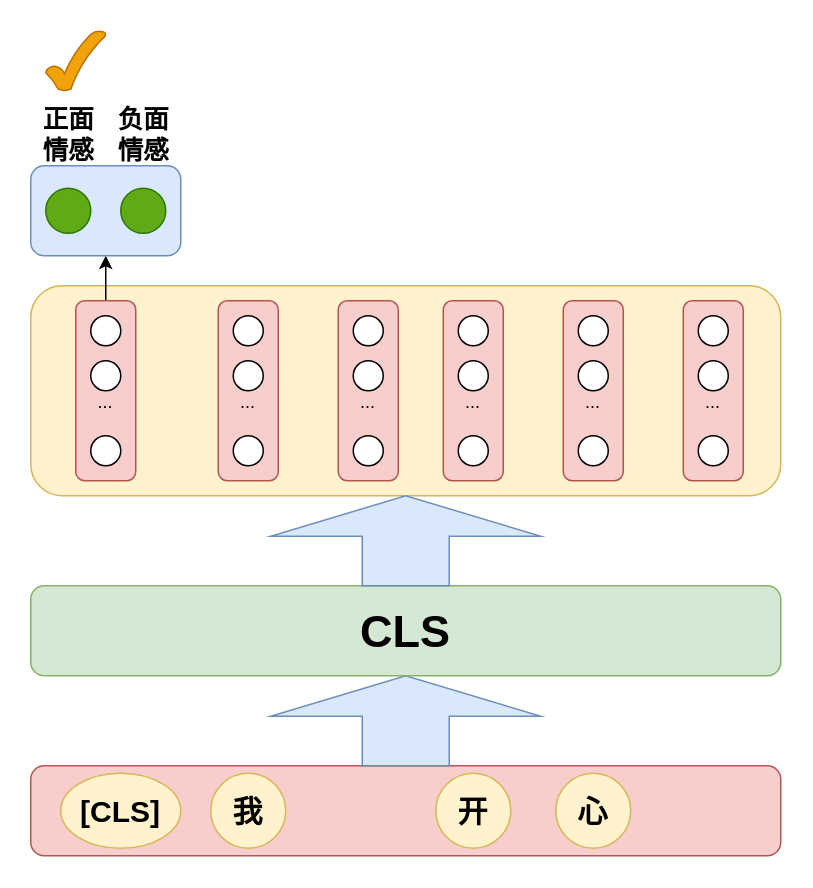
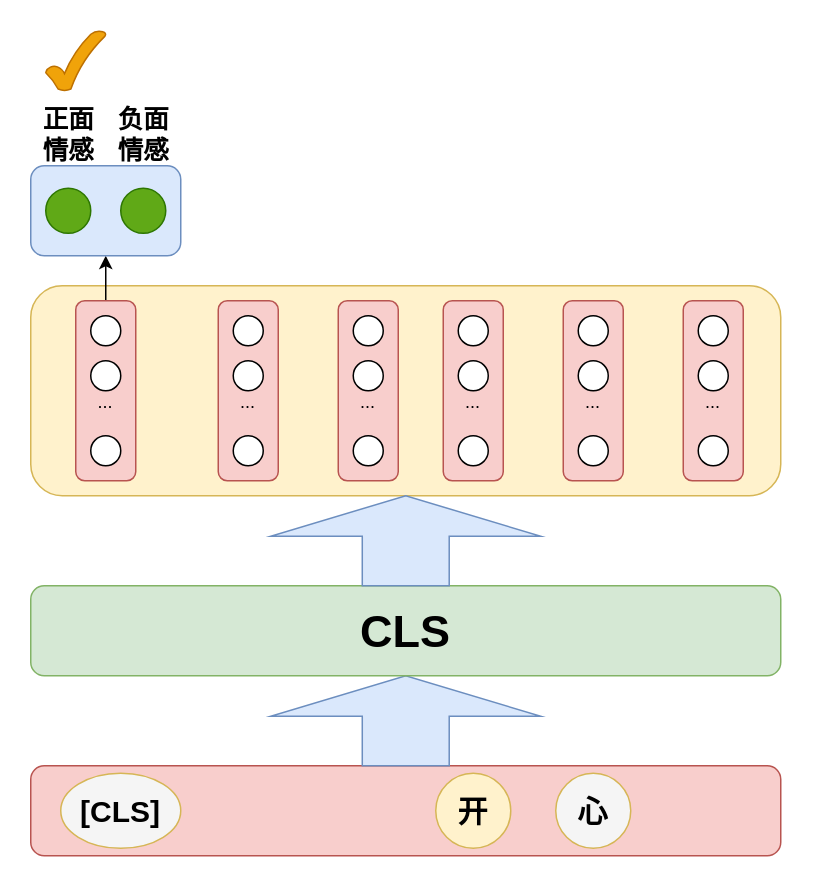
  <mxCell id="0" />
  <mxCell id="1" parent="0" />
  <mxCell id="2" value="" style="rounded=1;whiteSpace=wrap;html=1;fillColor=#f8cecc;strokeColor=#b85450;" vertex="1" parent="1"><mxGeometry x="20" y="510" width="500" height="60" as="geometry" /></mxCell>
- <mxCell id="3" value="&lt;font style=&quot;font-size: 20px&quot;&gt;&lt;b&gt;我&lt;/b&gt;&lt;/font&gt;" style="ellipse;whiteSpace=wrap;html=1;aspect=fixed;fillColor=#fff2cc;strokeColor=#d6b656;" vertex="1" parent="1"><mxGeometry x="140" y="515" width="50" height="50" as="geometry" /></mxCell>
  <mxCell id="4" value="&lt;font style=&quot;font-size: 20px&quot;&gt;&lt;b&gt;开&lt;/b&gt;&lt;/font&gt;" style="ellipse;whiteSpace=wrap;html=1;aspect=fixed;fillColor=#fff2cc;strokeColor=#d6b656;" vertex="1" parent="1"><mxGeometry x="290" y="515" width="50" height="50" as="geometry" /></mxCell>
- <mxCell id="5" value="&lt;font style=&quot;font-size: 20px&quot;&gt;&lt;b&gt;心&lt;/b&gt;&lt;/font&gt;" style="ellipse;whiteSpace=wrap;html=1;aspect=fixed;fillColor=#fff2cc;strokeColor=#d6b656;" vertex="1" parent="1"><mxGeometry x="370" y="515" width="50" height="50" as="geometry" /></mxCell>
- <mxCell id="6" value="&lt;font style=&quot;font-size: 20px&quot;&gt;&lt;b&gt;[CLS]&lt;/b&gt;&lt;/font&gt;" style="ellipse;whiteSpace=wrap;html=1;fillColor=#fff2cc;strokeColor=#d6b656;" vertex="1" parent="1"><mxGeometry x="40" y="515" width="80" height="50" as="geometry" /></mxCell>
+ <mxCell id="5" value="&lt;font style=&quot;font-size: 20px&quot;&gt;&lt;b&gt;心&lt;/b&gt;&lt;/font&gt;" style="ellipse;whiteSpace=wrap;html=1;aspect=fixed;fillColor=#f5f5f5;strokeColor=#d6b656;" vertex="1" parent="1"><mxGeometry x="370" y="515" width="50" height="50" as="geometry" /></mxCell>
+ <mxCell id="6" value="&lt;font style=&quot;font-size: 20px&quot;&gt;&lt;b&gt;[CLS]&lt;/b&gt;&lt;/font&gt;" style="ellipse;whiteSpace=wrap;html=1;fillColor=#f5f5f5;strokeColor=#d6b656;" vertex="1" parent="1"><mxGeometry x="40" y="515" width="80" height="50" as="geometry" /></mxCell>
  <mxCell id="7" value="" style="shape=singleArrow;direction=north;whiteSpace=wrap;html=1;arrowWidth=0.322;arrowSize=0.45;fillColor=#dae8fc;strokeColor=#6c8ebf;" vertex="1" parent="1"><mxGeometry x="180" y="450" width="180" height="60" as="geometry" /></mxCell>
  <mxCell id="8" value="&lt;font style=&quot;font-size: 30px&quot;&gt;&lt;b&gt;CLS&lt;/b&gt;&lt;/font&gt;" style="rounded=1;whiteSpace=wrap;html=1;fillColor=#d5e8d4;strokeColor=#82b366;" vertex="1" parent="1"><mxGeometry x="20" y="390" width="500" height="60" as="geometry" /></mxCell>
  <mxCell id="9" value="" style="rounded=1;whiteSpace=wrap;html=1;fillColor=#fff2cc;strokeColor=#d6b656;" vertex="1" parent="1"><mxGeometry x="20" y="190" width="500" height="140" as="geometry" /></mxCell>
  <mxCell id="10" value="" style="shape=singleArrow;direction=north;whiteSpace=wrap;html=1;arrowWidth=0.322;arrowSize=0.45;fillColor=#dae8fc;strokeColor=#6c8ebf;" vertex="1" parent="1"><mxGeometry x="180" y="330" width="180" height="60" as="geometry" /></mxCell>
  <mxCell id="11" style="edgeStyle=orthogonalEdgeStyle;rounded=0;orthogonalLoop=1;jettySize=auto;html=1;exitX=0.5;exitY=0;exitDx=0;exitDy=0;entryX=0.5;entryY=1;entryDx=0;entryDy=0;" edge="1" parent="1" source="12" target="36"><mxGeometry relative="1" as="geometry" /></mxCell>
  <mxCell id="12" value="&lt;br&gt;..." style="rounded=1;whiteSpace=wrap;html=1;fillColor=#f8cecc;strokeColor=#b85450;" vertex="1" parent="1"><mxGeometry x="50" y="200" width="40" height="120" as="geometry" /></mxCell>
  <mxCell id="13" value="" style="ellipse;whiteSpace=wrap;html=1;aspect=fixed;" vertex="1" parent="1"><mxGeometry x="60" y="210" width="20" height="20" as="geometry" /></mxCell>
  <mxCell id="14" value="" style="ellipse;whiteSpace=wrap;html=1;aspect=fixed;" vertex="1" parent="1"><mxGeometry x="60" y="240" width="20" height="20" as="geometry" /></mxCell>
  <mxCell id="15" value="" style="ellipse;whiteSpace=wrap;html=1;aspect=fixed;" vertex="1" parent="1"><mxGeometry x="60" y="290" width="20" height="20" as="geometry" /></mxCell>
  <mxCell id="16" value="&lt;br&gt;..." style="rounded=1;whiteSpace=wrap;html=1;fillColor=#f8cecc;strokeColor=#b85450;" vertex="1" parent="1"><mxGeometry x="145" y="200" width="40" height="120" as="geometry" /></mxCell>
  <mxCell id="17" value="" style="ellipse;whiteSpace=wrap;html=1;aspect=fixed;" vertex="1" parent="1"><mxGeometry x="155" y="210" width="20" height="20" as="geometry" /></mxCell>
  <mxCell id="18" value="" style="ellipse;whiteSpace=wrap;html=1;aspect=fixed;" vertex="1" parent="1"><mxGeometry x="155" y="240" width="20" height="20" as="geometry" /></mxCell>
  <mxCell id="19" value="" style="ellipse;whiteSpace=wrap;html=1;aspect=fixed;" vertex="1" parent="1"><mxGeometry x="155" y="290" width="20" height="20" as="geometry" /></mxCell>
  <mxCell id="20" value="&lt;br&gt;..." style="rounded=1;whiteSpace=wrap;html=1;fillColor=#f8cecc;strokeColor=#b85450;" vertex="1" parent="1"><mxGeometry x="225" y="200" width="40" height="120" as="geometry" /></mxCell>
  <mxCell id="21" value="" style="ellipse;whiteSpace=wrap;html=1;aspect=fixed;" vertex="1" parent="1"><mxGeometry x="235" y="210" width="20" height="20" as="geometry" /></mxCell>
  <mxCell id="22" value="" style="ellipse;whiteSpace=wrap;html=1;aspect=fixed;" vertex="1" parent="1"><mxGeometry x="235" y="240" width="20" height="20" as="geometry" /></mxCell>
  <mxCell id="23" value="" style="ellipse;whiteSpace=wrap;html=1;aspect=fixed;" vertex="1" parent="1"><mxGeometry x="235" y="290" width="20" height="20" as="geometry" /></mxCell>
  <mxCell id="24" value="&lt;br&gt;..." style="rounded=1;whiteSpace=wrap;html=1;fillColor=#f8cecc;strokeColor=#b85450;" vertex="1" parent="1"><mxGeometry x="295" y="200" width="40" height="120" as="geometry" /></mxCell>
  <mxCell id="25" value="" style="ellipse;whiteSpace=wrap;html=1;aspect=fixed;" vertex="1" parent="1"><mxGeometry x="305" y="210" width="20" height="20" as="geometry" /></mxCell>
  <mxCell id="26" value="" style="ellipse;whiteSpace=wrap;html=1;aspect=fixed;" vertex="1" parent="1"><mxGeometry x="305" y="240" width="20" height="20" as="geometry" /></mxCell>
  <mxCell id="27" value="" style="ellipse;whiteSpace=wrap;html=1;aspect=fixed;" vertex="1" parent="1"><mxGeometry x="305" y="290" width="20" height="20" as="geometry" /></mxCell>
  <mxCell id="28" value="&lt;br&gt;..." style="rounded=1;whiteSpace=wrap;html=1;fillColor=#f8cecc;strokeColor=#b85450;" vertex="1" parent="1"><mxGeometry x="375" y="200" width="40" height="120" as="geometry" /></mxCell>
  <mxCell id="29" value="" style="ellipse;whiteSpace=wrap;html=1;aspect=fixed;" vertex="1" parent="1"><mxGeometry x="385" y="210" width="20" height="20" as="geometry" /></mxCell>
  <mxCell id="30" value="" style="ellipse;whiteSpace=wrap;html=1;aspect=fixed;" vertex="1" parent="1"><mxGeometry x="385" y="240" width="20" height="20" as="geometry" /></mxCell>
  <mxCell id="31" value="" style="ellipse;whiteSpace=wrap;html=1;aspect=fixed;" vertex="1" parent="1"><mxGeometry x="385" y="290" width="20" height="20" as="geometry" /></mxCell>
  <mxCell id="32" value="&lt;br&gt;..." style="rounded=1;whiteSpace=wrap;html=1;fillColor=#f8cecc;strokeColor=#b85450;" vertex="1" parent="1"><mxGeometry x="455" y="200" width="40" height="120" as="geometry" /></mxCell>
  <mxCell id="33" value="" style="ellipse;whiteSpace=wrap;html=1;aspect=fixed;" vertex="1" parent="1"><mxGeometry x="465" y="210" width="20" height="20" as="geometry" /></mxCell>
  <mxCell id="34" value="" style="ellipse;whiteSpace=wrap;html=1;aspect=fixed;" vertex="1" parent="1"><mxGeometry x="465" y="240" width="20" height="20" as="geometry" /></mxCell>
  <mxCell id="35" value="" style="ellipse;whiteSpace=wrap;html=1;aspect=fixed;" vertex="1" parent="1"><mxGeometry x="465" y="290" width="20" height="20" as="geometry" /></mxCell>
  <mxCell id="36" value="" style="rounded=1;whiteSpace=wrap;html=1;fillColor=#dae8fc;strokeColor=#6c8ebf;" vertex="1" parent="1"><mxGeometry x="20" y="110" width="100" height="60" as="geometry" /></mxCell>
  <mxCell id="37" value="" style="ellipse;whiteSpace=wrap;html=1;aspect=fixed;fillColor=#60a917;strokeColor=#2D7600;fontColor=#ffffff;" vertex="1" parent="1"><mxGeometry x="30" y="125" width="30" height="30" as="geometry" /></mxCell>
  <mxCell id="38" value="" style="ellipse;whiteSpace=wrap;html=1;aspect=fixed;fillColor=#60a917;strokeColor=#2D7600;fontColor=#ffffff;" vertex="1" parent="1"><mxGeometry x="80" y="125" width="30" height="30" as="geometry" /></mxCell>
  <mxCell id="39" value="&lt;b style=&quot;font-size: 17px&quot;&gt;正面&lt;br&gt;情感&lt;/b&gt;" style="text;html=1;align=center;verticalAlign=middle;resizable=0;points=[];autosize=1;strokeColor=none;" vertex="1" parent="1"><mxGeometry x="20" y="70" width="50" height="40" as="geometry" /></mxCell>
  <mxCell id="40" value="&lt;b style=&quot;font-size: 17px&quot;&gt;负面&lt;br&gt;情感&lt;/b&gt;" style="text;html=1;align=center;verticalAlign=middle;resizable=0;points=[];autosize=1;strokeColor=none;" vertex="1" parent="1"><mxGeometry x="70" y="70" width="50" height="40" as="geometry" /></mxCell>
  <mxCell id="41" value="" style="verticalLabelPosition=bottom;verticalAlign=top;html=1;shape=mxgraph.basic.tick;fillColor=#f0a30a;strokeColor=#BD7000;fontColor=#000000;" vertex="1" parent="1"><mxGeometry x="30" y="20" width="40" height="40" as="geometry" /></mxCell>
